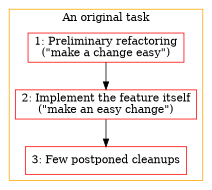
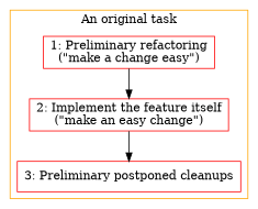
  digraph {
    node [color=red shape=box]
    edge [color=black]
    n1 [label="1: Preliminary refactoring\n(&quot;make a change easy&quot;)"]
    n2 [label="2: Implement the feature itself\n(&quot;make an easy change&quot;)"]
-   n3 [label="3: Few postponed cleanups"]
+   n3 [label="3: Preliminary postponed cleanups"]
    subgraph cluster_1 {
      color=orange
      label="An original task"
      n1
      n2
      n3
    }
    n1 -> n2
    n2 -> n3
  }
